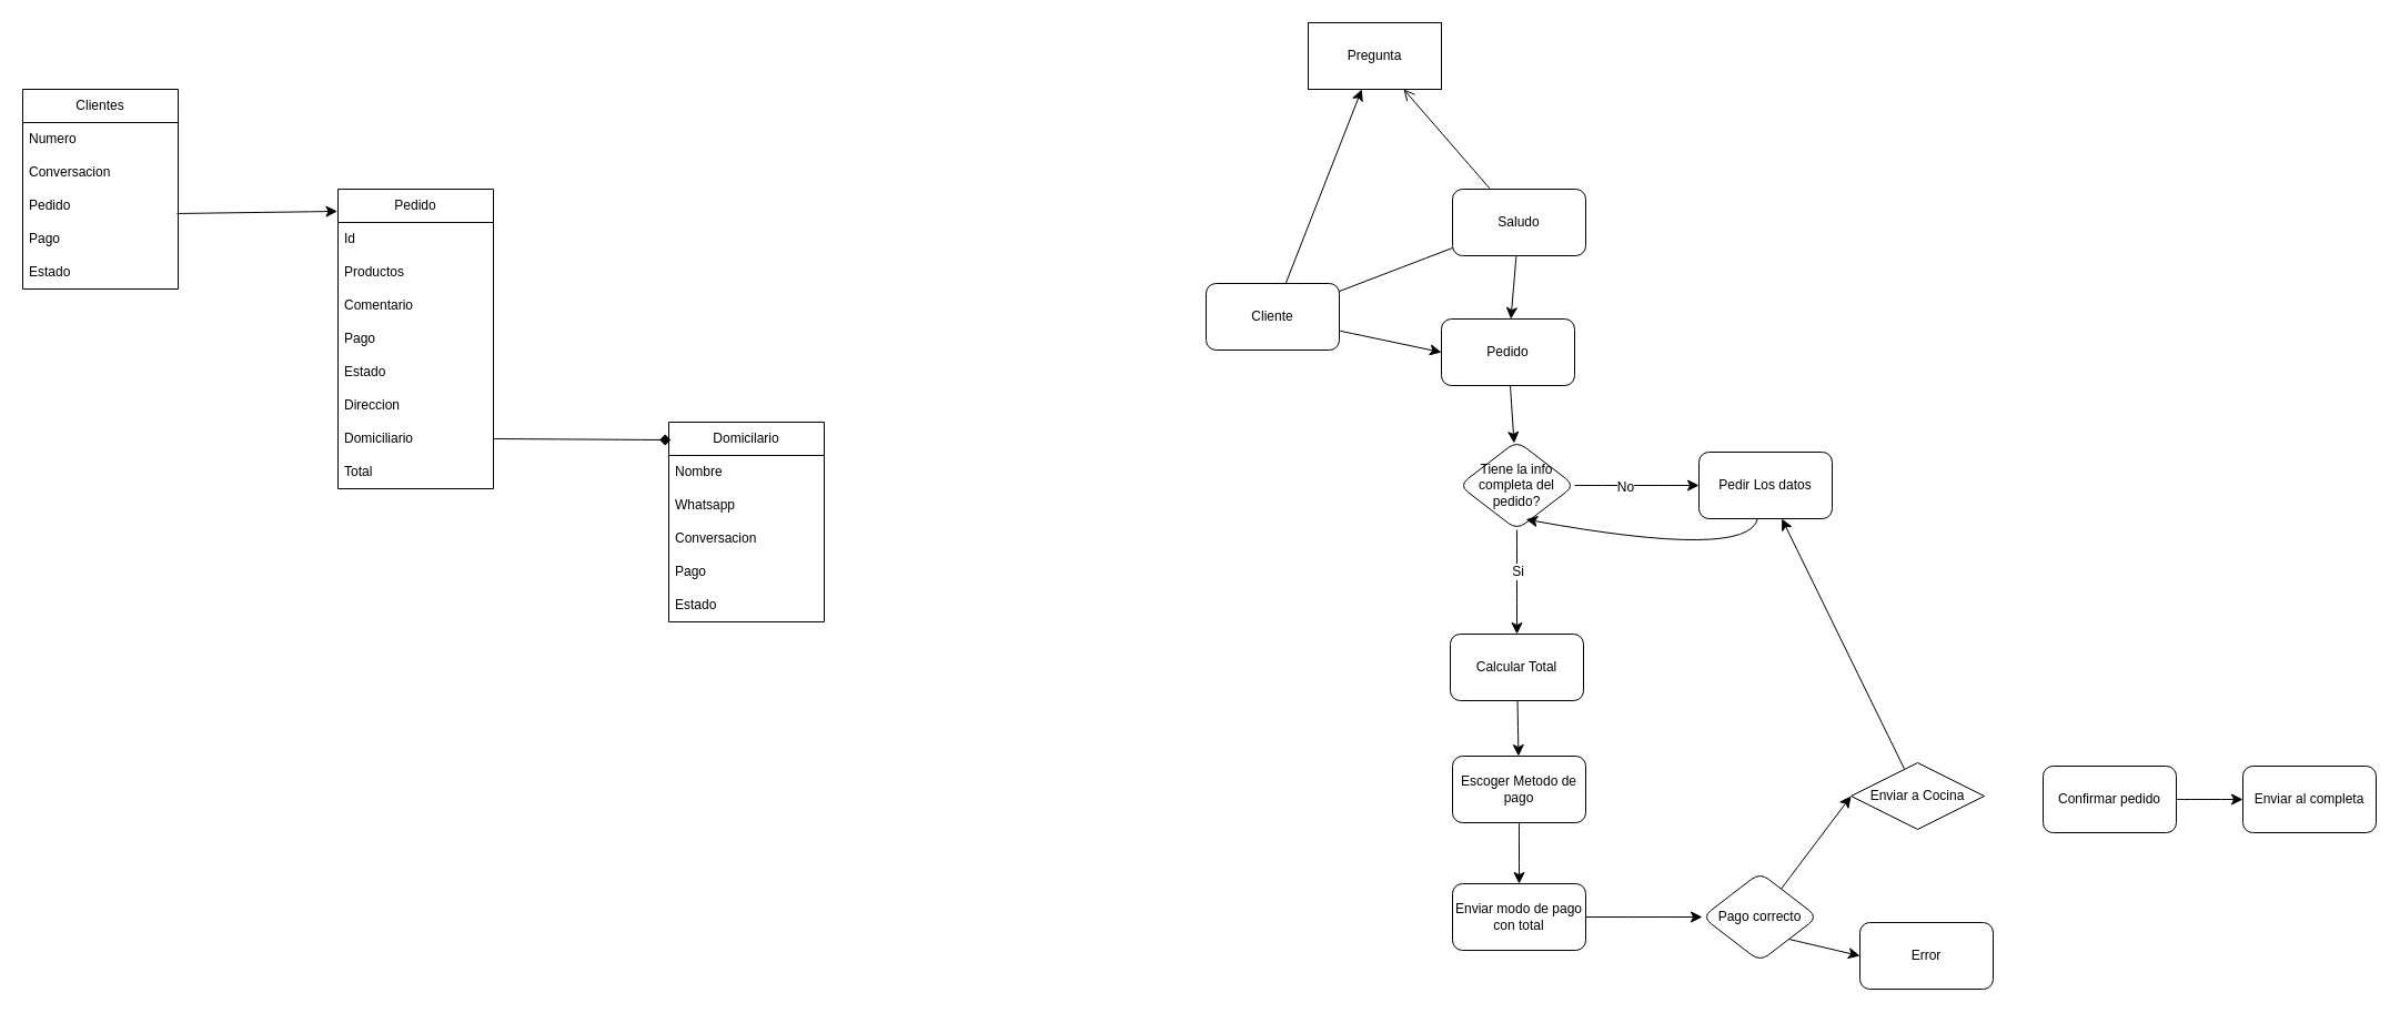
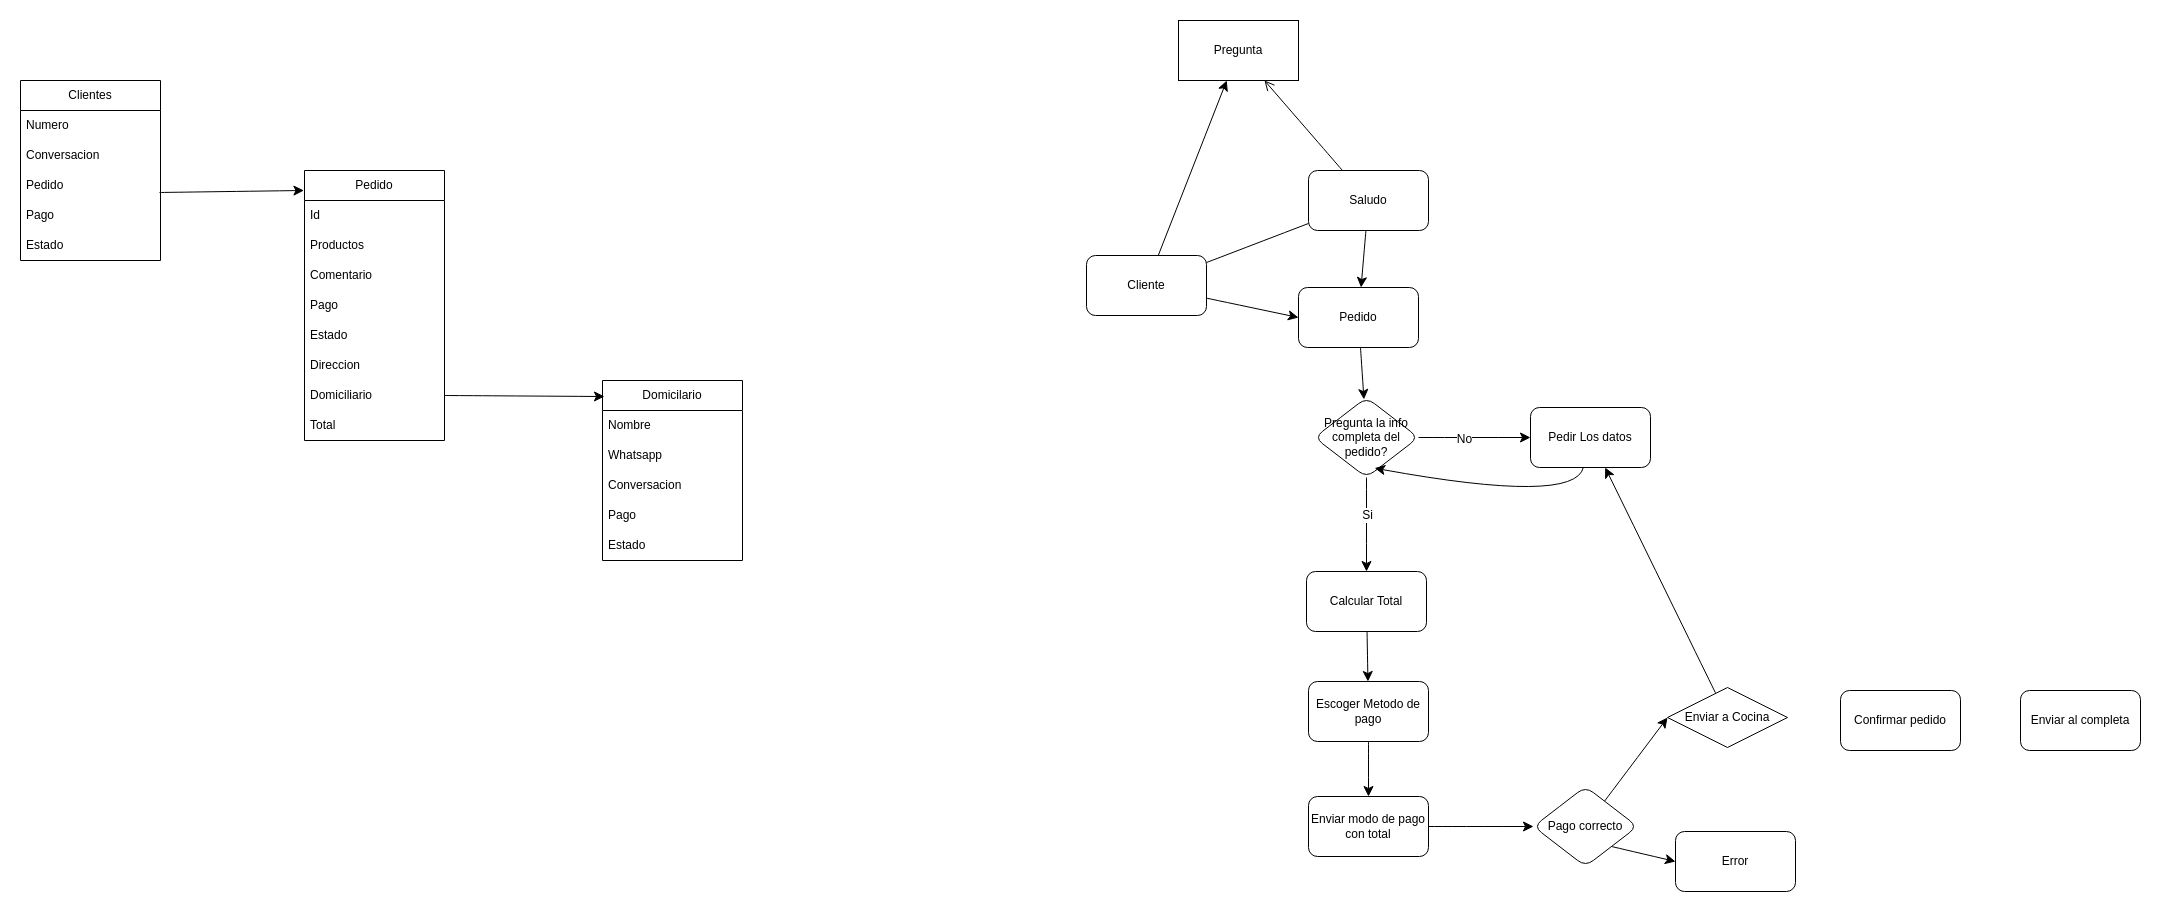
  <mxCell id="0" />
  <mxCell id="1" parent="0" />
  <mxCell id="2" value="Clientes" style="swimlane;fontStyle=0;childLayout=stackLayout;horizontal=1;startSize=30;horizontalStack=0;resizeParent=1;resizeParentMax=0;resizeLast=0;collapsible=1;marginBottom=0;whiteSpace=wrap;html=1;" vertex="1" parent="1"><mxGeometry x="20" y="80" width="140" height="180" as="geometry" /></mxCell>
  <mxCell id="3" value="Numero" style="text;strokeColor=none;fillColor=none;align=left;verticalAlign=middle;spacingLeft=4;spacingRight=4;overflow=hidden;points=[[0,0.5],[1,0.5]];portConstraint=eastwest;rotatable=0;whiteSpace=wrap;html=1;" vertex="1" parent="2"><mxGeometry y="30" width="140" height="30" as="geometry" /></mxCell>
  <mxCell id="4" value="Conversacion" style="text;strokeColor=none;fillColor=none;align=left;verticalAlign=middle;spacingLeft=4;spacingRight=4;overflow=hidden;points=[[0,0.5],[1,0.5]];portConstraint=eastwest;rotatable=0;whiteSpace=wrap;html=1;" vertex="1" parent="2"><mxGeometry y="60" width="140" height="30" as="geometry" /></mxCell>
  <mxCell id="5" value="Pedido" style="text;strokeColor=none;fillColor=none;align=left;verticalAlign=middle;spacingLeft=4;spacingRight=4;overflow=hidden;points=[[0,0.5],[1,0.5]];portConstraint=eastwest;rotatable=0;whiteSpace=wrap;html=1;" vertex="1" parent="2"><mxGeometry y="90" width="140" height="30" as="geometry" /></mxCell>
  <mxCell id="6" value="Pago" style="text;strokeColor=none;fillColor=none;align=left;verticalAlign=middle;spacingLeft=4;spacingRight=4;overflow=hidden;points=[[0,0.5],[1,0.5]];portConstraint=eastwest;rotatable=0;whiteSpace=wrap;html=1;" vertex="1" parent="2"><mxGeometry y="120" width="140" height="30" as="geometry" /></mxCell>
  <mxCell id="7" value="Estado" style="text;strokeColor=none;fillColor=none;align=left;verticalAlign=middle;spacingLeft=4;spacingRight=4;overflow=hidden;points=[[0,0.5],[1,0.5]];portConstraint=eastwest;rotatable=0;whiteSpace=wrap;html=1;" vertex="1" parent="2"><mxGeometry y="150" width="140" height="30" as="geometry" /></mxCell>
  <mxCell id="8" value="Domicilario" style="swimlane;fontStyle=0;childLayout=stackLayout;horizontal=1;startSize=30;horizontalStack=0;resizeParent=1;resizeParentMax=0;resizeLast=0;collapsible=1;marginBottom=0;whiteSpace=wrap;html=1;" vertex="1" parent="1"><mxGeometry x="602" y="380" width="140" height="180" as="geometry" /></mxCell>
  <mxCell id="9" value="Nombre" style="text;strokeColor=none;fillColor=none;align=left;verticalAlign=middle;spacingLeft=4;spacingRight=4;overflow=hidden;points=[[0,0.5],[1,0.5]];portConstraint=eastwest;rotatable=0;whiteSpace=wrap;html=1;" vertex="1" parent="8"><mxGeometry y="30" width="140" height="30" as="geometry" /></mxCell>
  <mxCell id="10" value="Whatsapp" style="text;strokeColor=none;fillColor=none;align=left;verticalAlign=middle;spacingLeft=4;spacingRight=4;overflow=hidden;points=[[0,0.5],[1,0.5]];portConstraint=eastwest;rotatable=0;whiteSpace=wrap;html=1;" vertex="1" parent="8"><mxGeometry y="60" width="140" height="30" as="geometry" /></mxCell>
  <mxCell id="11" value="Conversacion" style="text;strokeColor=none;fillColor=none;align=left;verticalAlign=middle;spacingLeft=4;spacingRight=4;overflow=hidden;points=[[0,0.5],[1,0.5]];portConstraint=eastwest;rotatable=0;whiteSpace=wrap;html=1;" vertex="1" parent="8"><mxGeometry y="90" width="140" height="30" as="geometry" /></mxCell>
  <mxCell id="12" value="Pago" style="text;strokeColor=none;fillColor=none;align=left;verticalAlign=middle;spacingLeft=4;spacingRight=4;overflow=hidden;points=[[0,0.5],[1,0.5]];portConstraint=eastwest;rotatable=0;whiteSpace=wrap;html=1;" vertex="1" parent="8"><mxGeometry y="120" width="140" height="30" as="geometry" /></mxCell>
  <mxCell id="13" value="Estado" style="text;strokeColor=none;fillColor=none;align=left;verticalAlign=middle;spacingLeft=4;spacingRight=4;overflow=hidden;points=[[0,0.5],[1,0.5]];portConstraint=eastwest;rotatable=0;whiteSpace=wrap;html=1;" vertex="1" parent="8"><mxGeometry y="150" width="140" height="30" as="geometry" /></mxCell>
  <mxCell id="14" value="Pedido" style="swimlane;fontStyle=0;childLayout=stackLayout;horizontal=1;startSize=30;horizontalStack=0;resizeParent=1;resizeParentMax=0;resizeLast=0;collapsible=1;marginBottom=0;whiteSpace=wrap;html=1;" vertex="1" parent="1"><mxGeometry x="304" y="170" width="140" height="270" as="geometry" /></mxCell>
  <mxCell id="15" value="Id" style="text;strokeColor=none;fillColor=none;align=left;verticalAlign=middle;spacingLeft=4;spacingRight=4;overflow=hidden;points=[[0,0.5],[1,0.5]];portConstraint=eastwest;rotatable=0;whiteSpace=wrap;html=1;" vertex="1" parent="14"><mxGeometry y="30" width="140" height="30" as="geometry" /></mxCell>
  <mxCell id="16" value="Productos" style="text;strokeColor=none;fillColor=none;align=left;verticalAlign=middle;spacingLeft=4;spacingRight=4;overflow=hidden;points=[[0,0.5],[1,0.5]];portConstraint=eastwest;rotatable=0;whiteSpace=wrap;html=1;" vertex="1" parent="14"><mxGeometry y="60" width="140" height="30" as="geometry" /></mxCell>
  <mxCell id="17" value="Comentario" style="text;strokeColor=none;fillColor=none;align=left;verticalAlign=middle;spacingLeft=4;spacingRight=4;overflow=hidden;points=[[0,0.5],[1,0.5]];portConstraint=eastwest;rotatable=0;whiteSpace=wrap;html=1;" vertex="1" parent="14"><mxGeometry y="90" width="140" height="30" as="geometry" /></mxCell>
  <mxCell id="18" value="Pago" style="text;strokeColor=none;fillColor=none;align=left;verticalAlign=middle;spacingLeft=4;spacingRight=4;overflow=hidden;points=[[0,0.5],[1,0.5]];portConstraint=eastwest;rotatable=0;whiteSpace=wrap;html=1;" vertex="1" parent="14"><mxGeometry y="120" width="140" height="30" as="geometry" /></mxCell>
  <mxCell id="19" value="Estado" style="text;strokeColor=none;fillColor=none;align=left;verticalAlign=middle;spacingLeft=4;spacingRight=4;overflow=hidden;points=[[0,0.5],[1,0.5]];portConstraint=eastwest;rotatable=0;whiteSpace=wrap;html=1;" vertex="1" parent="14"><mxGeometry y="150" width="140" height="30" as="geometry" /></mxCell>
  <mxCell id="20" value="Direccion" style="text;strokeColor=none;fillColor=none;align=left;verticalAlign=middle;spacingLeft=4;spacingRight=4;overflow=hidden;points=[[0,0.5],[1,0.5]];portConstraint=eastwest;rotatable=0;whiteSpace=wrap;html=1;" vertex="1" parent="14"><mxGeometry y="180" width="140" height="30" as="geometry" /></mxCell>
  <mxCell id="21" value="Domiciliario" style="text;strokeColor=none;fillColor=none;align=left;verticalAlign=middle;spacingLeft=4;spacingRight=4;overflow=hidden;points=[[0,0.5],[1,0.5]];portConstraint=eastwest;rotatable=0;whiteSpace=wrap;html=1;" vertex="1" parent="14"><mxGeometry y="210" width="140" height="30" as="geometry" /></mxCell>
  <mxCell id="22" value="Total" style="text;strokeColor=none;fillColor=none;align=left;verticalAlign=middle;spacingLeft=4;spacingRight=4;overflow=hidden;points=[[0,0.5],[1,0.5]];portConstraint=eastwest;rotatable=0;whiteSpace=wrap;html=1;" vertex="1" parent="14"><mxGeometry y="240" width="140" height="30" as="geometry" /></mxCell>
  <mxCell id="23" style="edgeStyle=none;curved=1;rounded=0;orthogonalLoop=1;jettySize=auto;html=1;entryX=-0.004;entryY=0.074;entryDx=0;entryDy=0;entryPerimeter=0;fontSize=12;startSize=8;endSize=8;exitX=0.993;exitY=0.733;exitDx=0;exitDy=0;exitPerimeter=0;" edge="1" parent="1" source="5" target="14"><mxGeometry relative="1" as="geometry" /></mxCell>
- <mxCell id="24" style="edgeStyle=none;curved=1;rounded=0;orthogonalLoop=1;jettySize=auto;html=1;entryX=0.014;entryY=0.089;entryDx=0;entryDy=0;entryPerimeter=0;fontSize=12;startSize=8;endSize=8;exitX=1;exitY=0.5;exitDx=0;exitDy=0;endArrow=diamond;" edge="1" parent="1" source="21" target="8"><mxGeometry relative="1" as="geometry" /></mxCell>
+ <mxCell id="24" style="edgeStyle=none;curved=1;rounded=0;orthogonalLoop=1;jettySize=auto;html=1;entryX=0.014;entryY=0.089;entryDx=0;entryDy=0;entryPerimeter=0;fontSize=12;startSize=8;endSize=8;exitX=1;exitY=0.5;exitDx=0;exitDy=0;" edge="1" parent="1" source="21" target="8"><mxGeometry relative="1" as="geometry" /></mxCell>
  <mxCell id="25" value="" style="edgeStyle=none;curved=1;rounded=0;orthogonalLoop=1;jettySize=auto;html=1;fontSize=12;startSize=8;endSize=8;endArrow=none;" edge="1" parent="1" source="27" target="30"><mxGeometry relative="1" as="geometry" /></mxCell>
  <mxCell id="26" style="edgeStyle=none;curved=1;rounded=0;orthogonalLoop=1;jettySize=auto;html=1;entryX=0;entryY=0.5;entryDx=0;entryDy=0;fontSize=12;startSize=8;endSize=8;" edge="1" parent="1" source="27" target="32"><mxGeometry relative="1" as="geometry" /></mxCell>
  <mxCell id="27" value="Cliente" style="rounded=1;whiteSpace=wrap;html=1;" vertex="1" parent="1"><mxGeometry x="1086" y="255" width="120" height="60" as="geometry" /></mxCell>
  <mxCell id="28" value="" style="edgeStyle=none;curved=1;rounded=0;orthogonalLoop=1;jettySize=auto;html=1;fontSize=12;startSize=8;endSize=8;endArrow=open;" edge="1" parent="1" source="30" target="33"><mxGeometry relative="1" as="geometry"><mxPoint x="1538" y="142.75" as="targetPoint" /></mxGeometry></mxCell>
  <mxCell id="29" style="edgeStyle=none;curved=1;rounded=0;orthogonalLoop=1;jettySize=auto;html=1;fontSize=12;startSize=8;endSize=8;" edge="1" parent="1" source="30" target="32"><mxGeometry relative="1" as="geometry"><mxPoint x="1538" y="205" as="targetPoint" /></mxGeometry></mxCell>
  <mxCell id="30" value="Saludo" style="rounded=1;whiteSpace=wrap;html=1;" vertex="1" parent="1"><mxGeometry x="1308" y="170" width="120" height="60" as="geometry" /></mxCell>
  <mxCell id="31" value="" style="edgeStyle=none;curved=1;rounded=0;orthogonalLoop=1;jettySize=auto;html=1;fontSize=12;startSize=8;endSize=8;" edge="1" parent="1" source="32" target="39"><mxGeometry relative="1" as="geometry" /></mxCell>
  <mxCell id="32" value="Pedido" style="rounded=1;whiteSpace=wrap;html=1;" vertex="1" parent="1"><mxGeometry x="1298" y="287" width="120" height="60" as="geometry" /></mxCell>
  <mxCell id="33" value="Pregunta" style="whiteSpace=wrap;html=1;rounded=0;" vertex="1" parent="1"><mxGeometry x="1178" y="20" width="120" height="60" as="geometry" /></mxCell>
  <mxCell id="34" style="edgeStyle=none;curved=0;rounded=0;orthogonalLoop=1;jettySize=auto;html=1;fontSize=12;startSize=8;endSize=8;strokeColor=default;" edge="1" parent="1" source="27" target="33"><mxGeometry relative="1" as="geometry" /></mxCell>
  <mxCell id="35" value="" style="edgeStyle=none;curved=1;rounded=0;orthogonalLoop=1;jettySize=auto;html=1;fontSize=12;startSize=8;endSize=8;" edge="1" parent="1" source="39" target="40"><mxGeometry relative="1" as="geometry" /></mxCell>
  <mxCell id="36" value="No" style="edgeLabel;html=1;align=center;verticalAlign=middle;resizable=0;points=[];fontSize=12;" vertex="1" connectable="0" parent="35"><mxGeometry x="-0.203" y="-1" relative="1" as="geometry"><mxPoint as="offset" /></mxGeometry></mxCell>
  <mxCell id="37" value="" style="edgeStyle=none;curved=1;rounded=0;orthogonalLoop=1;jettySize=auto;html=1;fontSize=12;startSize=8;endSize=8;" edge="1" parent="1" source="39" target="43"><mxGeometry relative="1" as="geometry" /></mxCell>
  <mxCell id="38" value="Si" style="edgeLabel;html=1;align=center;verticalAlign=middle;resizable=0;points=[];fontSize=12;" vertex="1" connectable="0" parent="37"><mxGeometry x="-0.216" relative="1" as="geometry"><mxPoint as="offset" /></mxGeometry></mxCell>
- <mxCell id="39" value="Tiene la info completa del pedido?" style="rhombus;whiteSpace=wrap;html=1;rounded=1;" vertex="1" parent="1"><mxGeometry x="1314" y="397" width="104" height="80" as="geometry" /></mxCell>
+ <mxCell id="39" value="Pregunta la info completa del pedido?" style="rhombus;whiteSpace=wrap;html=1;rounded=1;" vertex="1" parent="1"><mxGeometry x="1314" y="397" width="104" height="80" as="geometry" /></mxCell>
  <mxCell id="40" value="Pedir Los datos" style="whiteSpace=wrap;html=1;rounded=1;" vertex="1" parent="1"><mxGeometry x="1530" y="407" width="120" height="60" as="geometry" /></mxCell>
  <mxCell id="41" style="edgeStyle=none;curved=1;rounded=0;orthogonalLoop=1;jettySize=auto;html=1;entryX=0.578;entryY=0.883;entryDx=0;entryDy=0;entryPerimeter=0;fontSize=12;startSize=8;endSize=8;" edge="1" parent="1" source="40" target="39"><mxGeometry relative="1" as="geometry"><Array as="points"><mxPoint x="1574" y="504" /></Array></mxGeometry></mxCell>
  <mxCell id="42" value="" style="edgeStyle=none;curved=1;rounded=0;orthogonalLoop=1;jettySize=auto;html=1;fontSize=12;startSize=8;endSize=8;" edge="1" parent="1" source="43" target="45"><mxGeometry relative="1" as="geometry" /></mxCell>
  <mxCell id="43" value="Calcular Total" style="whiteSpace=wrap;html=1;rounded=1;" vertex="1" parent="1"><mxGeometry x="1306" y="571" width="120" height="60" as="geometry" /></mxCell>
  <mxCell id="44" value="" style="edgeStyle=none;curved=1;rounded=0;orthogonalLoop=1;jettySize=auto;html=1;fontSize=12;startSize=8;endSize=8;" edge="1" parent="1" source="45" target="47"><mxGeometry relative="1" as="geometry" /></mxCell>
  <mxCell id="45" value="Escoger Metodo de pago" style="whiteSpace=wrap;html=1;rounded=1;" vertex="1" parent="1"><mxGeometry x="1308" y="681" width="120" height="60" as="geometry" /></mxCell>
  <mxCell id="46" style="edgeStyle=none;curved=1;rounded=0;orthogonalLoop=1;jettySize=auto;html=1;fontSize=12;startSize=8;endSize=8;" edge="1" parent="1" source="47" target="50"><mxGeometry relative="1" as="geometry" /></mxCell>
  <mxCell id="47" value="Enviar modo de pago con total" style="whiteSpace=wrap;html=1;rounded=1;" vertex="1" parent="1"><mxGeometry x="1308" y="796" width="120" height="60" as="geometry" /></mxCell>
  <mxCell id="48" value="" style="edgeStyle=none;curved=1;rounded=0;orthogonalLoop=1;jettySize=auto;html=1;fontSize=12;startSize=8;endSize=8;entryX=0;entryY=0.5;entryDx=0;entryDy=0;" edge="1" parent="1" source="50" target="52"><mxGeometry relative="1" as="geometry" /></mxCell>
  <mxCell id="49" style="edgeStyle=none;curved=1;rounded=0;orthogonalLoop=1;jettySize=auto;html=1;exitX=1;exitY=1;exitDx=0;exitDy=0;entryX=0;entryY=0.5;entryDx=0;entryDy=0;fontSize=12;startSize=8;endSize=8;" edge="1" parent="1" source="50" target="53"><mxGeometry relative="1" as="geometry" /></mxCell>
  <mxCell id="50" value="Pago correcto" style="rhombus;whiteSpace=wrap;html=1;rounded=1;" vertex="1" parent="1"><mxGeometry x="1533" y="786" width="104" height="80" as="geometry" /></mxCell>
  <mxCell id="51" value="" style="edgeStyle=none;curved=1;rounded=0;orthogonalLoop=1;jettySize=auto;html=1;fontSize=12;startSize=8;endSize=8;" edge="1" parent="1" source="52" target="40"><mxGeometry relative="1" as="geometry" /></mxCell>
  <mxCell id="52" value="Enviar a Cocina" style="rhombus;whiteSpace=wrap;html=1;" vertex="1" parent="1"><mxGeometry x="1667" y="687" width="120" height="60" as="geometry" /></mxCell>
  <mxCell id="53" value="Error" style="whiteSpace=wrap;html=1;rounded=1;" vertex="1" parent="1"><mxGeometry x="1675" y="831" width="120" height="60" as="geometry" /></mxCell>
- <mxCell id="54" value="" style="edgeStyle=none;curved=1;rounded=0;orthogonalLoop=1;jettySize=auto;html=1;fontSize=12;startSize=8;endSize=8;" edge="1" parent="1" source="55" target="56"><mxGeometry relative="1" as="geometry" /></mxCell>
  <mxCell id="55" value="Confirmar pedido" style="whiteSpace=wrap;html=1;rounded=1;" vertex="1" parent="1"><mxGeometry x="1840" y="690" width="120" height="60" as="geometry" /></mxCell>
  <mxCell id="56" value="Enviar al completa" style="whiteSpace=wrap;html=1;rounded=1;" vertex="1" parent="1"><mxGeometry x="2020" y="690" width="120" height="60" as="geometry" /></mxCell>
